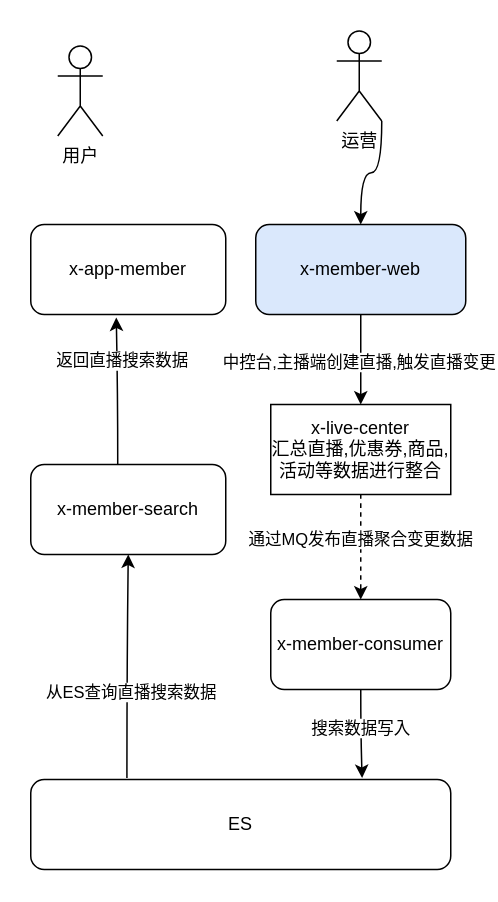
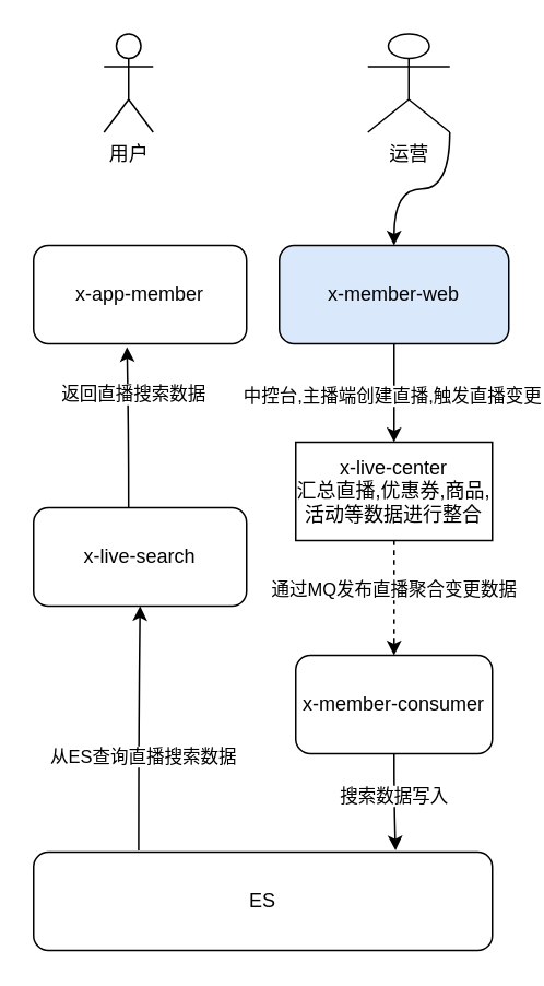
  <mxCell id="0" />
  <mxCell id="1" parent="0" />
  <mxCell id="2" value="x-app-member" style="rounded=1;whiteSpace=wrap;html=1;" parent="1" vertex="1"><mxGeometry x="20" y="149" width="130" height="60" as="geometry" /></mxCell>
  <mxCell id="3" style="edgeStyle=orthogonalEdgeStyle;rounded=0;orthogonalLoop=1;jettySize=auto;html=1;exitX=0.446;exitY=0;exitDx=0;exitDy=0;curved=1;exitPerimeter=0;" parent="1" source="5" edge="1"><mxGeometry relative="1" as="geometry"><mxPoint x="77" y="211" as="targetPoint" /></mxGeometry></mxCell>
  <mxCell id="4" value="返回直播搜索数据" style="edgeLabel;html=1;align=center;verticalAlign=middle;resizable=0;points=[];" parent="3" vertex="1" connectable="0"><mxGeometry x="0.415" y="-3" relative="1" as="geometry"><mxPoint as="offset" /></mxGeometry></mxCell>
- <mxCell id="5" value="x-member-search" style="rounded=1;whiteSpace=wrap;html=1;" parent="1" vertex="1"><mxGeometry x="20" y="309" width="130" height="60" as="geometry" /></mxCell>
+ <mxCell id="5" value="x-live-search" style="rounded=1;whiteSpace=wrap;html=1;" parent="1" vertex="1"><mxGeometry x="20" y="309" width="130" height="60" as="geometry" /></mxCell>
  <mxCell id="6" style="edgeStyle=orthogonalEdgeStyle;rounded=0;orthogonalLoop=1;jettySize=auto;html=1;exitX=0.5;exitY=1;exitDx=0;exitDy=0;entryX=0.5;entryY=0;entryDx=0;entryDy=0;curved=1;dashed=1;" parent="1" source="8" target="14" edge="1"><mxGeometry relative="1" as="geometry" /></mxCell>
  <mxCell id="7" value="通过MQ发布直播聚合变更数据" style="edgeLabel;html=1;align=center;verticalAlign=middle;resizable=0;points=[];" parent="6" vertex="1" connectable="0"><mxGeometry x="-0.171" y="-1" relative="1" as="geometry"><mxPoint as="offset" /></mxGeometry></mxCell>
  <mxCell id="8" value="x-live-center&lt;br&gt;汇总直播,优惠券,商品,活动等数据进行整合" style="whiteSpace=wrap;html=1;rounded=0;" parent="1" vertex="1"><mxGeometry x="180" y="269" width="120" height="60" as="geometry" /></mxCell>
  <mxCell id="9" style="edgeStyle=orthogonalEdgeStyle;rounded=0;orthogonalLoop=1;jettySize=auto;html=1;exitX=0.229;exitY=-0.017;exitDx=0;exitDy=0;entryX=0.5;entryY=1;entryDx=0;entryDy=0;curved=1;exitPerimeter=0;" parent="1" source="11" target="5" edge="1"><mxGeometry relative="1" as="geometry" /></mxCell>
  <mxCell id="10" value="从ES查询直播搜索数据" style="edgeLabel;html=1;align=center;verticalAlign=middle;resizable=0;points=[];" parent="9" vertex="1" connectable="0"><mxGeometry x="-0.233" y="-2" relative="1" as="geometry"><mxPoint as="offset" /></mxGeometry></mxCell>
  <mxCell id="11" value="ES" style="rounded=1;whiteSpace=wrap;html=1;" parent="1" vertex="1"><mxGeometry x="20" y="519" width="280" height="60" as="geometry" /></mxCell>
  <mxCell id="12" style="edgeStyle=orthogonalEdgeStyle;rounded=0;orthogonalLoop=1;jettySize=auto;html=1;exitX=0.5;exitY=1;exitDx=0;exitDy=0;entryX=0.789;entryY=-0.017;entryDx=0;entryDy=0;entryPerimeter=0;curved=1;" parent="1" source="14" target="11" edge="1"><mxGeometry relative="1" as="geometry" /></mxCell>
  <mxCell id="13" value="搜索数据写入" style="edgeLabel;html=1;align=center;verticalAlign=middle;resizable=0;points=[];" parent="12" vertex="1" connectable="0"><mxGeometry x="-0.176" y="-1" relative="1" as="geometry"><mxPoint as="offset" /></mxGeometry></mxCell>
  <mxCell id="14" value="x-member-consumer" style="rounded=1;whiteSpace=wrap;html=1;" parent="1" vertex="1"><mxGeometry x="180" y="399" width="120" height="60" as="geometry" /></mxCell>
  <mxCell id="15" style="edgeStyle=orthogonalEdgeStyle;rounded=0;orthogonalLoop=1;jettySize=auto;html=1;exitX=0.5;exitY=1;exitDx=0;exitDy=0;curved=1;" parent="1" source="17" target="8" edge="1"><mxGeometry relative="1" as="geometry" /></mxCell>
  <mxCell id="16" value="中控台,主播端创建直播,触发直播变更" style="edgeLabel;html=1;align=center;verticalAlign=middle;resizable=0;points=[];" parent="15" vertex="1" connectable="0"><mxGeometry x="0.033" y="-2" relative="1" as="geometry"><mxPoint as="offset" /></mxGeometry></mxCell>
  <mxCell id="17" value="x-member-web" style="rounded=1;whiteSpace=wrap;html=1;fillColor=#dae8fc;" parent="1" vertex="1"><mxGeometry x="170" y="149" width="140" height="60" as="geometry" /></mxCell>
- <mxCell id="18" value="用户" style="shape=umlActor;verticalLabelPosition=bottom;verticalAlign=top;html=1;outlineConnect=0;" parent="1" vertex="1"><mxGeometry x="38" y="30" width="30" height="60" as="geometry" /></mxCell>
+ <mxCell id="18" value="用户" style="shape=umlActor;verticalLabelPosition=bottom;verticalAlign=top;html=1;outlineConnect=0;" parent="1" vertex="1"><mxGeometry x="63" y="20" width="30" height="60" as="geometry" /></mxCell>
  <mxCell id="19" style="edgeStyle=orthogonalEdgeStyle;curved=1;rounded=0;orthogonalLoop=1;jettySize=auto;html=1;exitX=1;exitY=1;exitDx=0;exitDy=0;exitPerimeter=0;entryX=0.5;entryY=0;entryDx=0;entryDy=0;" parent="1" source="20" target="17" edge="1"><mxGeometry relative="1" as="geometry" /></mxCell>
- <mxCell id="20" value="运营" style="shape=umlActor;verticalLabelPosition=bottom;verticalAlign=top;html=1;outlineConnect=0;" parent="1" vertex="1"><mxGeometry x="224" y="20" width="30" height="60" as="geometry" /></mxCell>
+ <mxCell id="20" value="运营" style="shape=umlActor;verticalLabelPosition=bottom;verticalAlign=top;html=1;outlineConnect=0;" parent="1" vertex="1"><mxGeometry x="224" y="20" width="50" height="60" as="geometry" /></mxCell>
